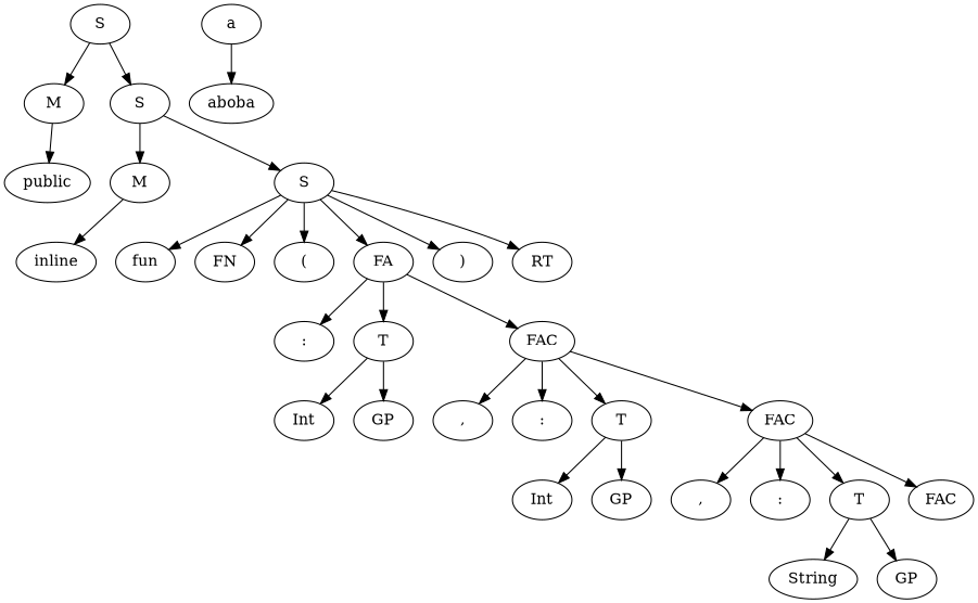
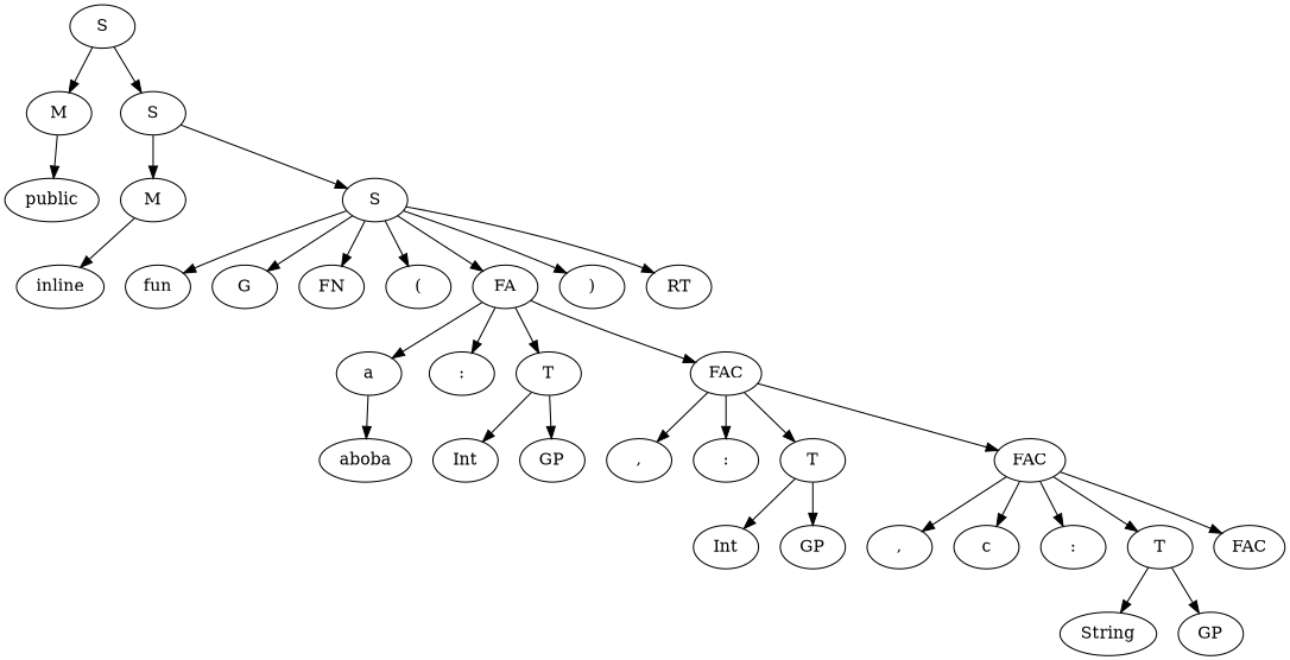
  digraph {
    n1 [label=S]
    n2 [label=M]
    n3 [label=S]
    n4 [label=public]
    n5 [label=M]
    n6 [label=S]
    n7 [label=inline]
    n8 [label=fun]
+   n9 [label=G]
    n10 [label=FN]
    n11 [label="("]
    n12 [label=FA]
    n13 [label=")"]
    n14 [label=RT]
    n15 [label=a]
    n16 [label=":"]
    n17 [label=T]
    n18 [label=FAC]
    n19 [label=aboba]
    n20 [label=Int]
    n21 [label=GP]
    n22 [label=","]
    n23 [label=":"]
    n24 [label=T]
    n25 [label=FAC]
    n26 [label=Int]
    n27 [label=GP]
    n28 [label=","]
+   n29 [label=c]
    n30 [label=":"]
    n31 [label=T]
    n32 [label=FAC]
    n33 [label=String]
    n34 [label=GP]
    n1 -> n2
    n1 -> n3
    n2 -> n4
    n3 -> n5
    n3 -> n6
    n5 -> n7
    n6 -> n8
+   n6 -> n9
    n6 -> n10
    n6 -> n11
    n6 -> n12
    n6 -> n13
    n6 -> n14
+   n12 -> n15
    n12 -> n16
    n12 -> n17
    n12 -> n18
    n15 -> n19
    n17 -> n20
    n17 -> n21
    n18 -> n22
    n18 -> n23
    n18 -> n24
    n18 -> n25
    n24 -> n26
    n24 -> n27
    n25 -> n28
+   n25 -> n29
    n25 -> n30
    n25 -> n31
    n25 -> n32
    n31 -> n33
    n31 -> n34
  }
